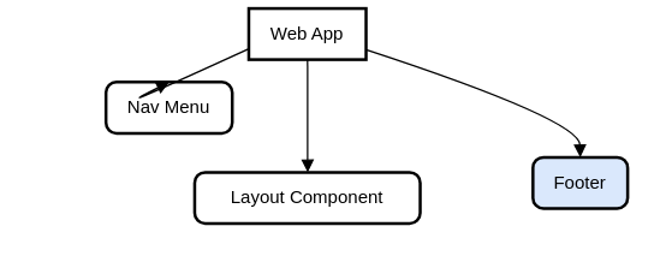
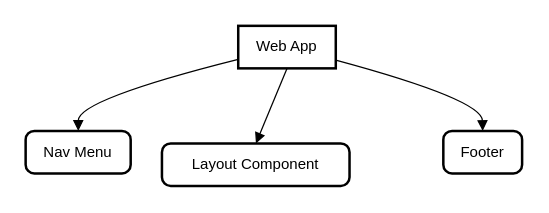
  <mxCell id="0" />
  <mxCell id="1" parent="0" />
- <mxCell id="2" value="Web App" style="whiteSpace=wrap;strokeWidth=2;" vertex="1" parent="1"><mxGeometry x="165" y="5" width="78" height="34" as="geometry" /></mxCell>
- <mxCell id="3" value="Nav Menu" style="rounded=1;absoluteArcSize=1;arcSize=14;whiteSpace=wrap;strokeWidth=2;" vertex="1" parent="1"><mxGeometry x="70" y="54" width="84" height="34" as="geometry" /></mxCell>
+ <mxCell id="2" value="Web App" style="whiteSpace=wrap;strokeWidth=2;" vertex="1" parent="1"><mxGeometry x="190" width="78" height="34" as="geometry" y="20" /></mxCell>
+ <mxCell id="3" value="Nav Menu" style="rounded=1;absoluteArcSize=1;arcSize=14;whiteSpace=wrap;strokeWidth=2;" vertex="1" parent="1"><mxGeometry y="104" width="84" height="34" as="geometry" x="20" /></mxCell>
  <mxCell id="4" value="Layout Component" style="rounded=1;absoluteArcSize=1;arcSize=14;whiteSpace=wrap;strokeWidth=2;" vertex="1" parent="1"><mxGeometry x="129" y="114" width="150" height="34" as="geometry" /></mxCell>
- <mxCell id="5" value="Footer" style="rounded=1;absoluteArcSize=1;arcSize=14;whiteSpace=wrap;strokeWidth=2;fillColor=#dae8fc;" vertex="1" parent="1"><mxGeometry x="354" y="104" width="63" height="34" as="geometry" /></mxCell>
+ <mxCell id="5" value="Footer" style="rounded=1;absoluteArcSize=1;arcSize=14;whiteSpace=wrap;strokeWidth=2;" vertex="1" parent="1"><mxGeometry x="354" y="104" width="63" height="34" as="geometry" /></mxCell>
  <mxCell id="6" value="" style="curved=1;startArrow=none;endArrow=block;exitX=0.003;exitY=0.788;entryX=0.501;entryY=0;" edge="1" parent="1" source="2" target="3"><mxGeometry relative="1" as="geometry"><Array as="points"><mxPoint x="62" y="79" /></Array></mxGeometry></mxCell>
  <mxCell id="7" value="" style="curved=1;startArrow=none;endArrow=block;exitX=0.501;exitY=1;entryX=0.501;entryY=0;" edge="1" parent="1" source="2" target="4"><mxGeometry relative="1" as="geometry"><Array as="points" /></mxGeometry></mxCell>
  <mxCell id="8" value="" style="curved=1;startArrow=none;endArrow=block;exitX=1.0;exitY=0.807;entryX=0.499;entryY=0;" edge="1" parent="1" source="2" target="5"><mxGeometry relative="1" as="geometry"><Array as="points"><mxPoint x="385" y="79" /></Array></mxGeometry></mxCell>
